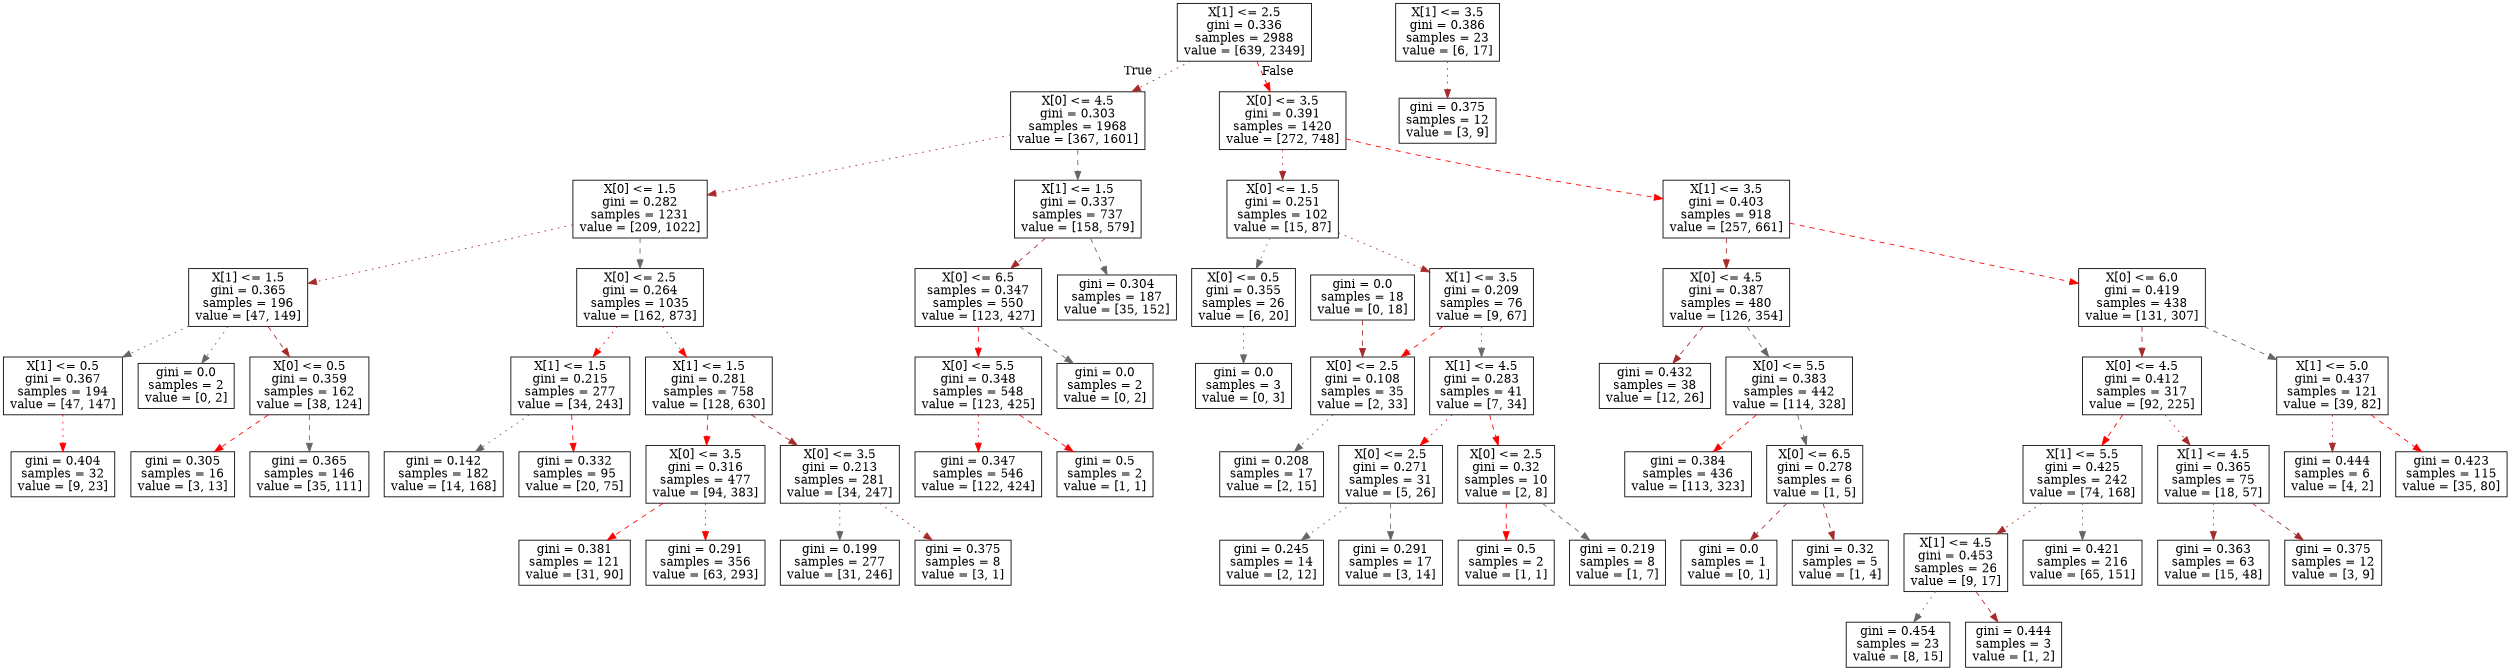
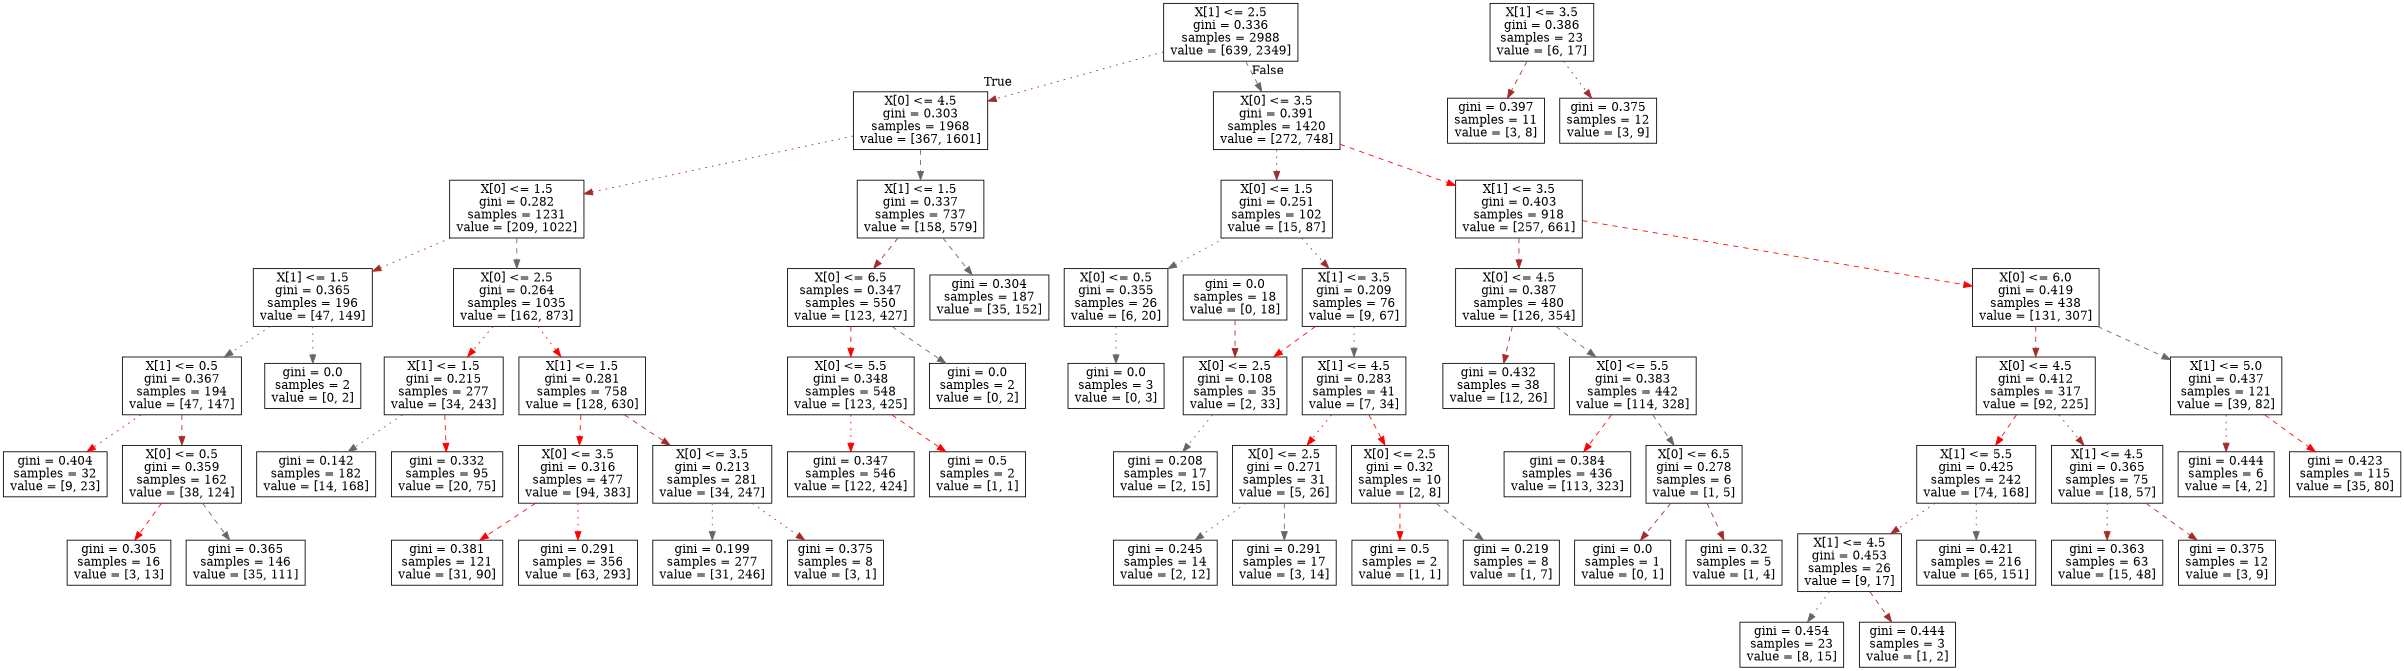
  digraph {
    node [shape=box]
    edge [color=brown style=dashed]
    n1 [label="X[1] <= 2.5\ngini = 0.336\nsamples = 2988\nvalue = [639, 2349]"]
    n2 [label="X[0] <= 4.5\ngini = 0.303\nsamples = 1968\nvalue = [367, 1601]"]
    n3 [label="X[0] <= 3.5\ngini = 0.391\nsamples = 1420\nvalue = [272, 748]"]
    n4 [label="X[0] <= 1.5\ngini = 0.282\nsamples = 1231\nvalue = [209, 1022]"]
    n5 [label="X[1] <= 1.5\ngini = 0.337\nsamples = 737\nvalue = [158, 579]"]
    n6 [label="X[0] <= 1.5\ngini = 0.251\nsamples = 102\nvalue = [15, 87]"]
    n7 [label="X[1] <= 3.5\ngini = 0.403\nsamples = 918\nvalue = [257, 661]"]
    n8 [label="X[1] <= 1.5\ngini = 0.365\nsamples = 196\nvalue = [47, 149]"]
    n9 [label="X[0] <= 2.5\ngini = 0.264\nsamples = 1035\nvalue = [162, 873]"]
    n10 [label="X[0] <= 6.5\nsamples = 0.347\nsamples = 550\nvalue = [123, 427]"]
    n11 [label="gini = 0.304\nsamples = 187\nvalue = [35, 152]"]
    n12 [label="X[1] <= 0.5\ngini = 0.367\nsamples = 194\nvalue = [47, 147]"]
    n13 [label="gini = 0.0\nsamples = 2\nvalue = [0, 2]"]
    n14 [label="X[1] <= 1.5\ngini = 0.215\nsamples = 277\nvalue = [34, 243]"]
    n15 [label="X[1] <= 1.5\ngini = 0.281\nsamples = 758\nvalue = [128, 630]"]
    n16 [label="gini = 0.404\nsamples = 32\nvalue = [9, 23]"]
    n17 [label="X[0] <= 0.5\ngini = 0.359\nsamples = 162\nvalue = [38, 124]"]
    n18 [label="gini = 0.305\nsamples = 16\nvalue = [3, 13]"]
    n19 [label="gini = 0.365\nsamples = 146\nvalue = [35, 111]"]
    n20 [label="gini = 0.142\nsamples = 182\nvalue = [14, 168]"]
    n21 [label="gini = 0.332\nsamples = 95\nvalue = [20, 75]"]
    n22 [label="X[0] <= 3.5\ngini = 0.316\nsamples = 477\nvalue = [94, 383]"]
    n23 [label="X[0] <= 3.5\ngini = 0.213\nsamples = 281\nvalue = [34, 247]"]
    n24 [label="gini = 0.381\nsamples = 121\nvalue = [31, 90]"]
    n25 [label="gini = 0.291\nsamples = 356\nvalue = [63, 293]"]
    n26 [label="gini = 0.199\nsamples = 277\nvalue = [31, 246]"]
    n27 [label="gini = 0.375\nsamples = 8\nvalue = [3, 1]"]
    n28 [label="X[0] <= 5.5\ngini = 0.348\nsamples = 548\nvalue = [123, 425]"]
    n29 [label="gini = 0.0\nsamples = 2\nvalue = [0, 2]"]
    n30 [label="gini = 0.347\nsamples = 546\nvalue = [122, 424]"]
    n31 [label="gini = 0.5\nsamples = 2\nvalue = [1, 1]"]
    n32 [label="X[0] <= 0.5\ngini = 0.355\nsamples = 26\nvalue = [6, 20]"]
    n33 [label="X[1] <= 3.5\ngini = 0.209\nsamples = 76\nvalue = [9, 67]"]
    n34 [label="X[0] <= 4.5\ngini = 0.387\nsamples = 480\nvalue = [126, 354]"]
    n35 [label="X[0] <= 6.0\ngini = 0.419\nsamples = 438\nvalue = [131, 307]"]
    n36 [label="gini = 0.0\nsamples = 3\nvalue = [0, 3]"]
    n37 [label="X[0] <= 2.5\ngini = 0.108\nsamples = 35\nvalue = [2, 33]"]
    n38 [label="X[1] <= 4.5\ngini = 0.283\nsamples = 41\nvalue = [7, 34]"]
    n39 [label="X[1] <= 3.5\ngini = 0.386\nsamples = 23\nvalue = [6, 17]"]
+   n40 [label="gini = 0.397\nsamples = 11\nvalue = [3, 8]"]
    n41 [label="gini = 0.375\nsamples = 12\nvalue = [3, 9]"]
    n42 [label="gini = 0.208\nsamples = 17\nvalue = [2, 15]"]
    n43 [label="X[0] <= 2.5\ngini = 0.271\nsamples = 31\nvalue = [5, 26]"]
    n44 [label="X[0] <= 2.5\ngini = 0.32\nsamples = 10\nvalue = [2, 8]"]
    n45 [label="gini = 0.0\nsamples = 18\nvalue = [0, 18]"]
    n46 [label="gini = 0.245\nsamples = 14\nvalue = [2, 12]"]
    n47 [label="gini = 0.291\nsamples = 17\nvalue = [3, 14]"]
    n48 [label="gini = 0.5\nsamples = 2\nvalue = [1, 1]"]
    n49 [label="gini = 0.219\nsamples = 8\nvalue = [1, 7]"]
    n50 [label="gini = 0.432\nsamples = 38\nvalue = [12, 26]"]
    n51 [label="X[0] <= 5.5\ngini = 0.383\nsamples = 442\nvalue = [114, 328]"]
    n52 [label="X[0] <= 4.5\ngini = 0.412\nsamples = 317\nvalue = [92, 225]"]
    n53 [label="X[1] <= 5.0\ngini = 0.437\nsamples = 121\nvalue = [39, 82]"]
    n54 [label="gini = 0.384\nsamples = 436\nvalue = [113, 323]"]
    n55 [label="X[0] <= 6.5\ngini = 0.278\nsamples = 6\nvalue = [1, 5]"]
    n56 [label="gini = 0.0\nsamples = 1\nvalue = [0, 1]"]
    n57 [label="gini = 0.32\nsamples = 5\nvalue = [1, 4]"]
    n58 [label="X[1] <= 5.5\ngini = 0.425\nsamples = 242\nvalue = [74, 168]"]
    n59 [label="X[1] <= 4.5\ngini = 0.365\nsamples = 75\nvalue = [18, 57]"]
    n60 [label="gini = 0.444\nsamples = 6\nvalue = [4, 2]"]
    n61 [label="gini = 0.423\nsamples = 115\nvalue = [35, 80]"]
    n62 [label="X[1] <= 4.5\ngini = 0.453\nsamples = 26\nvalue = [9, 17]"]
    n63 [label="gini = 0.421\nsamples = 216\nvalue = [65, 151]"]
    n64 [label="gini = 0.363\nsamples = 63\nvalue = [15, 48]"]
    n65 [label="gini = 0.375\nsamples = 12\nvalue = [3, 9]"]
    n66 [label="gini = 0.454\nsamples = 23\nvalue = [8, 15]"]
    n67 [label="gini = 0.444\nsamples = 3\nvalue = [1, 2]"]
    n1 -> n2 [headlabel=True labelangle=45 labeldistance=2.5 style=dotted]
-   n1 -> n3 [color=red headlabel=False labelangle=-45 labeldistance=2.5]
+   n1 -> n3 [color=gray40 headlabel=False labelangle=-45 labeldistance=2.5]
    n2 -> n4 [style=dotted]
    n2 -> n5 [color=gray40]
    n3 -> n6 [style=dotted]
    n3 -> n7 [color=red]
    n4 -> n8 [style=dotted]
    n4 -> n9 [color=gray40]
    n5 -> n10
    n5 -> n11 [color=gray40]
    n6 -> n32 [color=gray40 style=dotted]
    n6 -> n33 [style=dotted]
    n7 -> n34
    n7 -> n35 [color=red]
    n8 -> n12 [color=gray40 style=dotted]
    n8 -> n13 [color=gray40 style=dotted]
    n9 -> n14 [color=red style=dotted]
    n9 -> n15 [color=red style=dotted]
    n10 -> n28 [color=red]
    n10 -> n29 [color=gray40]
    n12 -> n16 [color=red style=dotted]
-   n8 -> n17
+   n12 -> n17
    n14 -> n20 [color=gray40 style=dotted]
    n14 -> n21 [color=red]
    n15 -> n22 [color=red]
    n15 -> n23
    n17 -> n18 [color=red]
    n17 -> n19 [color=gray40]
    n22 -> n24 [color=red]
    n22 -> n25 [color=red style=dotted]
    n23 -> n26 [color=gray40 style=dotted]
    n23 -> n27 [style=dotted]
    n28 -> n30 [color=red style=dotted]
    n28 -> n31 [color=red]
    n32 -> n36 [color=gray40 style=dotted]
    n33 -> n37 [color=red]
    n33 -> n38 [color=gray40 style=dotted]
    n34 -> n50
    n34 -> n51 [color=gray40]
    n35 -> n52
    n35 -> n53 [color=gray40]
    n37 -> n42 [color=gray40 style=dotted]
    n38 -> n43 [color=red style=dotted]
    n38 -> n44 [color=red]
+   n39 -> n40
    n39 -> n41 [style=dotted]
    n43 -> n46 [color=gray40 style=dotted]
    n43 -> n47 [color=gray40]
    n44 -> n48 [color=red]
    n44 -> n49 [color=gray40]
    n45 -> n37
    n51 -> n54 [color=red]
    n51 -> n55 [color=gray40]
    n52 -> n58 [color=red]
    n52 -> n59 [style=dotted]
    n53 -> n60 [style=dotted]
    n53 -> n61 [color=red]
    n55 -> n56
    n55 -> n57
    n58 -> n62 [style=dotted]
    n58 -> n63 [color=gray40 style=dotted]
    n59 -> n64 [style=dotted]
    n59 -> n65
    n62 -> n66 [color=gray40 style=dotted]
    n62 -> n67
  }
